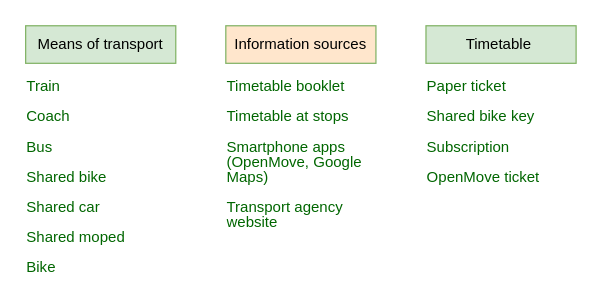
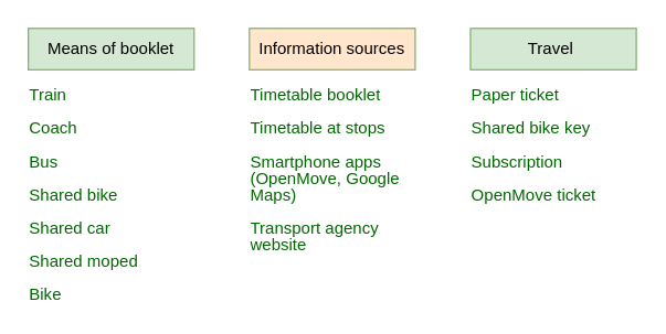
  <mxCell id="0" />
  <mxCell id="1" parent="0" />
- <mxCell id="2" style="rounded=0;whiteSpace=wrap;html=1;fillColor=#d5e8d4;strokeColor=#82b366;" value="Means of transport" parent="1" vertex="1"><mxGeometry as="geometry" width="120" x="20" y="20" height="30" /></mxCell>
+ <mxCell id="2" style="rounded=0;whiteSpace=wrap;html=1;fillColor=#d5e8d4;strokeColor=#82b366;" value="Means of booklet" parent="1" vertex="1"><mxGeometry as="geometry" width="120" x="20" y="20" height="30" /></mxCell>
  <mxCell id="3" style="text;html=1;strokeColor=none;fillColor=none;spacing=1;spacingTop=2;whiteSpace=wrap;overflow=hidden;rounded=0;fontColor=#006600;verticalAlign=top;fontSize=12;" value="&lt;p style=&quot;line-height: 100%; font-size: 12px;&quot;&gt;Train&lt;/p&gt;&lt;p style=&quot;line-height: 100%; font-size: 12px;&quot;&gt;Coach&lt;/p&gt;&lt;p style=&quot;line-height: 100%; font-size: 12px;&quot;&gt;Bus&lt;/p&gt;&lt;p style=&quot;line-height: 100%; font-size: 12px;&quot;&gt;Shared bike&lt;/p&gt;&lt;p style=&quot;line-height: 100%; font-size: 12px;&quot;&gt;Shared car&lt;/p&gt;&lt;p style=&quot;line-height: 100%; font-size: 12px;&quot;&gt;Shared moped&lt;/p&gt;&lt;p style=&quot;line-height: 100%; font-size: 12px;&quot;&gt;Bike&lt;/p&gt;" parent="1" vertex="1"><mxGeometry as="geometry" width="120" x="20" y="43" height="177" /></mxCell>
  <mxCell id="4" style="rounded=0;whiteSpace=wrap;html=1;fillColor=#ffe6cc;strokeColor=#82b366;" value="Information sources" parent="1" vertex="1"><mxGeometry as="geometry" width="120" x="180" y="20" height="30" /></mxCell>
  <mxCell id="5" style="text;html=1;strokeColor=none;fillColor=none;spacing=1;spacingTop=2;whiteSpace=wrap;overflow=hidden;rounded=0;fontColor=#006600;verticalAlign=top;fontSize=12;" value="&lt;p style=&quot;line-height: 100% ; font-size: 12px&quot;&gt;Timetable booklet&lt;/p&gt;&lt;p style=&quot;line-height: 100% ; font-size: 12px&quot;&gt;Timetable at stops&lt;/p&gt;&lt;p style=&quot;line-height: 100% ; font-size: 12px&quot;&gt;Smartphone apps (OpenMove, Google Maps)&lt;/p&gt;&lt;p style=&quot;line-height: 100% ; font-size: 12px&quot;&gt;Transport agency website&lt;/p&gt;" parent="1" vertex="1"><mxGeometry as="geometry" width="120" x="180" y="43" height="177" /></mxCell>
- <mxCell id="6" style="rounded=0;whiteSpace=wrap;html=1;fillColor=#d5e8d4;strokeColor=#82b366;" value="Timetable&amp;nbsp;" parent="1" vertex="1"><mxGeometry as="geometry" width="120" x="340" y="20" height="30" /></mxCell>
+ <mxCell id="6" style="rounded=0;whiteSpace=wrap;html=1;fillColor=#d5e8d4;strokeColor=#82b366;" value="Travel&amp;nbsp;" parent="1" vertex="1"><mxGeometry as="geometry" width="120" x="340" y="20" height="30" /></mxCell>
  <mxCell id="7" style="text;html=1;strokeColor=none;fillColor=none;spacing=1;spacingTop=2;whiteSpace=wrap;overflow=hidden;rounded=0;fontColor=#006600;verticalAlign=top;fontSize=12;" value="&lt;p style=&quot;line-height: 100% ; font-size: 12px&quot;&gt;Paper ticket&lt;/p&gt;&lt;p style=&quot;line-height: 100% ; font-size: 12px&quot;&gt;Shared bike key&lt;/p&gt;&lt;p style=&quot;line-height: 100% ; font-size: 12px&quot;&gt;Subscription&lt;/p&gt;&lt;p style=&quot;line-height: 100% ; font-size: 12px&quot;&gt;OpenMove ticket&lt;/p&gt;" parent="1" vertex="1"><mxGeometry as="geometry" width="120" x="340" y="43" height="177" /></mxCell>
